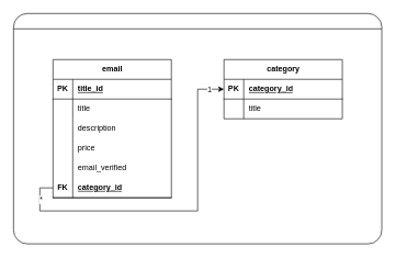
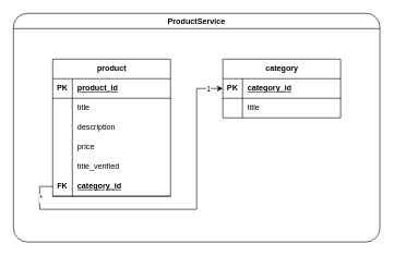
  <mxCell id="0" />
  <mxCell id="1" parent="0" />
  <mxCell id="2" value="" style="group;movable=1;resizable=1;rotatable=1;deletable=1;editable=1;locked=0;connectable=1;" vertex="1" connectable="0" parent="1"><mxGeometry x="20" y="20" width="560" height="350" as="geometry" /></mxCell>
  <mxCell id="3" value="" style="group" vertex="1" connectable="0" parent="2"><mxGeometry width="560" height="350.0" as="geometry" /></mxCell>
  <mxCell id="4" value="" style="rounded=1;whiteSpace=wrap;html=1;container=0;arcSize=6;" vertex="1" parent="3"><mxGeometry width="560.0" height="350.0" as="geometry" /></mxCell>
  <mxCell id="5" value="" style="endArrow=none;html=1;rounded=0;exitX=0;exitY=0.25;exitDx=0;exitDy=0;entryX=1;entryY=0.25;entryDx=0;entryDy=0;" edge="1" parent="3"><mxGeometry width="50" height="50" relative="1" as="geometry"><mxPoint y="23.333" as="sourcePoint" /><mxPoint x="560.0" y="23.333" as="targetPoint" /></mxGeometry></mxCell>
+ <mxCell id="6" value="&lt;b&gt;&lt;font style=&quot;font-size: 12px;&quot;&gt;ProductService&lt;/font&gt;&lt;/b&gt;" style="text;html=1;align=center;verticalAlign=middle;whiteSpace=wrap;rounded=0;fontSize=8;container=0;" vertex="1" parent="3"><mxGeometry width="560" height="23.333" as="geometry" /></mxCell>
  <mxCell id="7" style="edgeStyle=orthogonalEdgeStyle;rounded=0;orthogonalLoop=1;jettySize=auto;html=1;entryX=0;entryY=0.5;entryDx=0;entryDy=0;flowAnimation=0;endArrow=none;startFill=1;endFill=1;startArrow=classic;exitX=0;exitY=0.5;exitDx=0;exitDy=0;" edge="1" source="11" target="33" parent="1"><mxGeometry relative="1" as="geometry"><Array as="points"><mxPoint x="300" y="135" /><mxPoint x="300" y="320" /><mxPoint x="60" y="320" /><mxPoint x="60" y="285" /></Array></mxGeometry></mxCell>
  <mxCell id="8" value="1" style="edgeLabel;html=1;align=center;verticalAlign=middle;resizable=0;points=[];" vertex="1" connectable="0" parent="7"><mxGeometry x="-0.91" relative="1" as="geometry"><mxPoint as="offset" /></mxGeometry></mxCell>
  <mxCell id="9" value="*" style="edgeLabel;html=1;align=center;verticalAlign=middle;resizable=0;points=[];" vertex="1" connectable="0" parent="7"><mxGeometry x="0.858" y="-1" relative="1" as="geometry"><mxPoint as="offset" /></mxGeometry></mxCell>
  <mxCell id="10" value="category" style="shape=table;startSize=30;container=1;collapsible=1;childLayout=tableLayout;fixedRows=1;rowLines=0;fontStyle=1;align=center;resizeLast=1;html=1;" vertex="1" parent="1"><mxGeometry x="340" y="90" width="180" height="90" as="geometry" /></mxCell>
  <mxCell id="11" value="" style="shape=tableRow;horizontal=0;startSize=0;swimlaneHead=0;swimlaneBody=0;fillColor=none;collapsible=0;dropTarget=0;points=[[0,0.5],[1,0.5]];portConstraint=eastwest;top=0;left=0;right=0;bottom=1;" vertex="1" parent="10"><mxGeometry y="30" width="180" height="30" as="geometry" /></mxCell>
  <mxCell id="12" value="PK" style="shape=partialRectangle;connectable=0;fillColor=none;top=0;left=0;bottom=0;right=0;fontStyle=1;overflow=hidden;whiteSpace=wrap;html=1;" vertex="1" parent="11"><mxGeometry width="30" height="30" as="geometry"><mxRectangle width="30" height="30" as="alternateBounds" /></mxGeometry></mxCell>
  <mxCell id="13" value="category_id" style="shape=partialRectangle;connectable=0;fillColor=none;top=0;left=0;bottom=0;right=0;align=left;spacingLeft=6;fontStyle=5;overflow=hidden;whiteSpace=wrap;html=1;" vertex="1" parent="11"><mxGeometry x="30" width="150" height="30" as="geometry"><mxRectangle width="150" height="30" as="alternateBounds" /></mxGeometry></mxCell>
  <mxCell id="14" value="" style="shape=tableRow;horizontal=0;startSize=0;swimlaneHead=0;swimlaneBody=0;fillColor=none;collapsible=0;dropTarget=0;points=[[0,0.5],[1,0.5]];portConstraint=eastwest;top=0;left=0;right=0;bottom=0;" vertex="1" parent="10"><mxGeometry y="60" width="180" height="30" as="geometry" /></mxCell>
  <mxCell id="15" value="" style="shape=partialRectangle;connectable=0;fillColor=none;top=0;left=0;bottom=0;right=0;editable=1;overflow=hidden;whiteSpace=wrap;html=1;" vertex="1" parent="14"><mxGeometry width="30" height="30" as="geometry"><mxRectangle width="30" height="30" as="alternateBounds" /></mxGeometry></mxCell>
  <mxCell id="16" value="title" style="shape=partialRectangle;connectable=0;fillColor=none;top=0;left=0;bottom=0;right=0;align=left;spacingLeft=6;overflow=hidden;whiteSpace=wrap;html=1;" vertex="1" parent="14"><mxGeometry x="30" width="150" height="30" as="geometry"><mxRectangle width="150" height="30" as="alternateBounds" /></mxGeometry></mxCell>
- <mxCell id="17" value="email" style="shape=table;startSize=30;container=1;collapsible=1;childLayout=tableLayout;fixedRows=1;rowLines=0;fontStyle=1;align=center;resizeLast=1;html=1;" vertex="1" parent="1"><mxGeometry x="80" y="90" width="180" height="210" as="geometry" /></mxCell>
+ <mxCell id="17" value="product" style="shape=table;startSize=30;container=1;collapsible=1;childLayout=tableLayout;fixedRows=1;rowLines=0;fontStyle=1;align=center;resizeLast=1;html=1;" vertex="1" parent="1"><mxGeometry x="80" y="90" width="180" height="210" as="geometry" /></mxCell>
  <mxCell id="18" value="" style="shape=tableRow;horizontal=0;startSize=0;swimlaneHead=0;swimlaneBody=0;fillColor=none;collapsible=0;dropTarget=0;points=[[0,0.5],[1,0.5]];portConstraint=eastwest;top=0;left=0;right=0;bottom=1;" vertex="1" parent="17"><mxGeometry y="30" width="180" height="30" as="geometry" /></mxCell>
  <mxCell id="19" value="PK" style="shape=partialRectangle;connectable=0;fillColor=none;top=0;left=0;bottom=0;right=0;fontStyle=1;overflow=hidden;whiteSpace=wrap;html=1;" vertex="1" parent="18"><mxGeometry width="30" height="30" as="geometry"><mxRectangle width="30" height="30" as="alternateBounds" /></mxGeometry></mxCell>
- <mxCell id="20" value="title_id" style="shape=partialRectangle;connectable=0;fillColor=none;top=0;left=0;bottom=0;right=0;align=left;spacingLeft=6;fontStyle=5;overflow=hidden;whiteSpace=wrap;html=1;" vertex="1" parent="18"><mxGeometry x="30" width="150" height="30" as="geometry"><mxRectangle width="150" height="30" as="alternateBounds" /></mxGeometry></mxCell>
+ <mxCell id="20" value="product_id" style="shape=partialRectangle;connectable=0;fillColor=none;top=0;left=0;bottom=0;right=0;align=left;spacingLeft=6;fontStyle=5;overflow=hidden;whiteSpace=wrap;html=1;" vertex="1" parent="18"><mxGeometry x="30" width="150" height="30" as="geometry"><mxRectangle width="150" height="30" as="alternateBounds" /></mxGeometry></mxCell>
  <mxCell id="21" value="" style="shape=tableRow;horizontal=0;startSize=0;swimlaneHead=0;swimlaneBody=0;fillColor=none;collapsible=0;dropTarget=0;points=[[0,0.5],[1,0.5]];portConstraint=eastwest;top=0;left=0;right=0;bottom=0;" vertex="1" parent="17"><mxGeometry y="60" width="180" height="30" as="geometry" /></mxCell>
  <mxCell id="22" value="" style="shape=partialRectangle;connectable=0;fillColor=none;top=0;left=0;bottom=0;right=0;editable=1;overflow=hidden;whiteSpace=wrap;html=1;" vertex="1" parent="21"><mxGeometry width="30" height="30" as="geometry"><mxRectangle width="30" height="30" as="alternateBounds" /></mxGeometry></mxCell>
  <mxCell id="23" value="title" style="shape=partialRectangle;connectable=0;fillColor=none;top=0;left=0;bottom=0;right=0;align=left;spacingLeft=6;overflow=hidden;whiteSpace=wrap;html=1;" vertex="1" parent="21"><mxGeometry x="30" width="150" height="30" as="geometry"><mxRectangle width="150" height="30" as="alternateBounds" /></mxGeometry></mxCell>
  <mxCell id="24" value="" style="shape=tableRow;horizontal=0;startSize=0;swimlaneHead=0;swimlaneBody=0;fillColor=none;collapsible=0;dropTarget=0;points=[[0,0.5],[1,0.5]];portConstraint=eastwest;top=0;left=0;right=0;bottom=0;" vertex="1" parent="17"><mxGeometry y="90" width="180" height="30" as="geometry" /></mxCell>
  <mxCell id="25" value="" style="shape=partialRectangle;connectable=0;fillColor=none;top=0;left=0;bottom=0;right=0;editable=1;overflow=hidden;whiteSpace=wrap;html=1;" vertex="1" parent="24"><mxGeometry width="30" height="30" as="geometry"><mxRectangle width="30" height="30" as="alternateBounds" /></mxGeometry></mxCell>
  <mxCell id="26" value="description" style="shape=partialRectangle;connectable=0;fillColor=none;top=0;left=0;bottom=0;right=0;align=left;spacingLeft=6;overflow=hidden;whiteSpace=wrap;html=1;" vertex="1" parent="24"><mxGeometry x="30" width="150" height="30" as="geometry"><mxRectangle width="150" height="30" as="alternateBounds" /></mxGeometry></mxCell>
  <mxCell id="27" value="" style="shape=tableRow;horizontal=0;startSize=0;swimlaneHead=0;swimlaneBody=0;fillColor=none;collapsible=0;dropTarget=0;points=[[0,0.5],[1,0.5]];portConstraint=eastwest;top=0;left=0;right=0;bottom=0;" vertex="1" parent="17"><mxGeometry y="120" width="180" height="30" as="geometry" /></mxCell>
  <mxCell id="28" value="" style="shape=partialRectangle;connectable=0;fillColor=none;top=0;left=0;bottom=0;right=0;editable=1;overflow=hidden;whiteSpace=wrap;html=1;" vertex="1" parent="27"><mxGeometry width="30" height="30" as="geometry"><mxRectangle width="30" height="30" as="alternateBounds" /></mxGeometry></mxCell>
  <mxCell id="29" value="price" style="shape=partialRectangle;connectable=0;fillColor=none;top=0;left=0;bottom=0;right=0;align=left;spacingLeft=6;overflow=hidden;whiteSpace=wrap;html=1;" vertex="1" parent="27"><mxGeometry x="30" width="150" height="30" as="geometry"><mxRectangle width="150" height="30" as="alternateBounds" /></mxGeometry></mxCell>
  <mxCell id="30" style="shape=tableRow;horizontal=0;startSize=0;swimlaneHead=0;swimlaneBody=0;fillColor=none;collapsible=0;dropTarget=0;points=[[0,0.5],[1,0.5]];portConstraint=eastwest;top=0;left=0;right=0;bottom=0;" vertex="1" parent="17"><mxGeometry y="150" width="180" height="30" as="geometry" /></mxCell>
  <mxCell id="31" style="shape=partialRectangle;connectable=0;fillColor=none;top=0;left=0;bottom=0;right=0;editable=1;overflow=hidden;whiteSpace=wrap;html=1;" vertex="1" parent="30"><mxGeometry width="30" height="30" as="geometry"><mxRectangle width="30" height="30" as="alternateBounds" /></mxGeometry></mxCell>
- <mxCell id="32" value="email_verified" style="shape=partialRectangle;connectable=0;fillColor=none;top=0;left=0;bottom=0;right=0;align=left;spacingLeft=6;overflow=hidden;whiteSpace=wrap;html=1;" vertex="1" parent="30"><mxGeometry x="30" width="150" height="30" as="geometry"><mxRectangle width="150" height="30" as="alternateBounds" /></mxGeometry></mxCell>
+ <mxCell id="32" value="title_verified" style="shape=partialRectangle;connectable=0;fillColor=none;top=0;left=0;bottom=0;right=0;align=left;spacingLeft=6;overflow=hidden;whiteSpace=wrap;html=1;" vertex="1" parent="30"><mxGeometry x="30" width="150" height="30" as="geometry"><mxRectangle width="150" height="30" as="alternateBounds" /></mxGeometry></mxCell>
  <mxCell id="33" value="" style="shape=tableRow;horizontal=0;startSize=0;swimlaneHead=0;swimlaneBody=0;fillColor=none;collapsible=0;dropTarget=0;points=[[0,0.5],[1,0.5]];portConstraint=eastwest;top=0;left=0;right=0;bottom=1;" vertex="1" parent="17"><mxGeometry y="180" width="180" height="30" as="geometry" /></mxCell>
  <mxCell id="34" value="FK" style="shape=partialRectangle;connectable=0;fillColor=none;top=0;left=0;bottom=0;right=0;fontStyle=1;overflow=hidden;whiteSpace=wrap;html=1;" vertex="1" parent="33"><mxGeometry width="30" height="30" as="geometry"><mxRectangle width="30" height="30" as="alternateBounds" /></mxGeometry></mxCell>
  <mxCell id="35" value="category_id" style="shape=partialRectangle;connectable=0;fillColor=none;top=0;left=0;bottom=0;right=0;align=left;spacingLeft=6;fontStyle=5;overflow=hidden;whiteSpace=wrap;html=1;" vertex="1" parent="33"><mxGeometry x="30" width="150" height="30" as="geometry"><mxRectangle width="150" height="30" as="alternateBounds" /></mxGeometry></mxCell>
